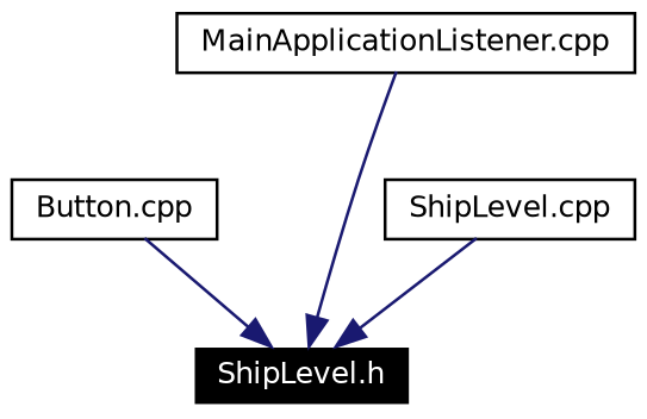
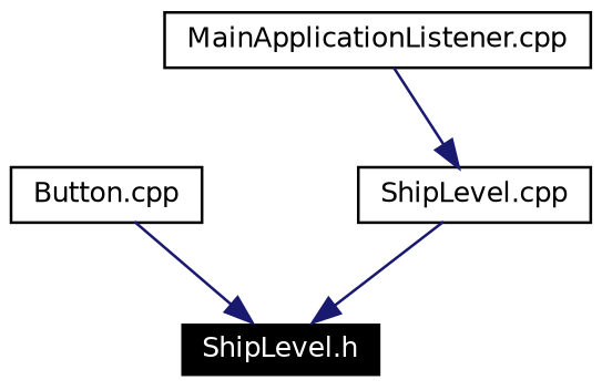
  digraph {
    node [color=black fontname=Helvetica fontsize=10 shape=record]
    edge [color=midnightblue fontname=Helvetica fontsize=10 labelfontname=Helvetica labelfontsize=10 style=solid]
    n1 [color=white fillcolor=black fontcolor=white height=0.2 label="ShipLevel.h" style=filled width=0.4]
    n2 [height=0.2 label="Button.cpp" width=0.4]
    n3 [height=0.2 label="MainApplicationListener.cpp" width=0.4]
    n4 [height=0.2 label="ShipLevel.cpp" width=0.4]
    n2 -> n1
-   n3 -> n1
+   n3 -> n4
    n4 -> n1
  }
